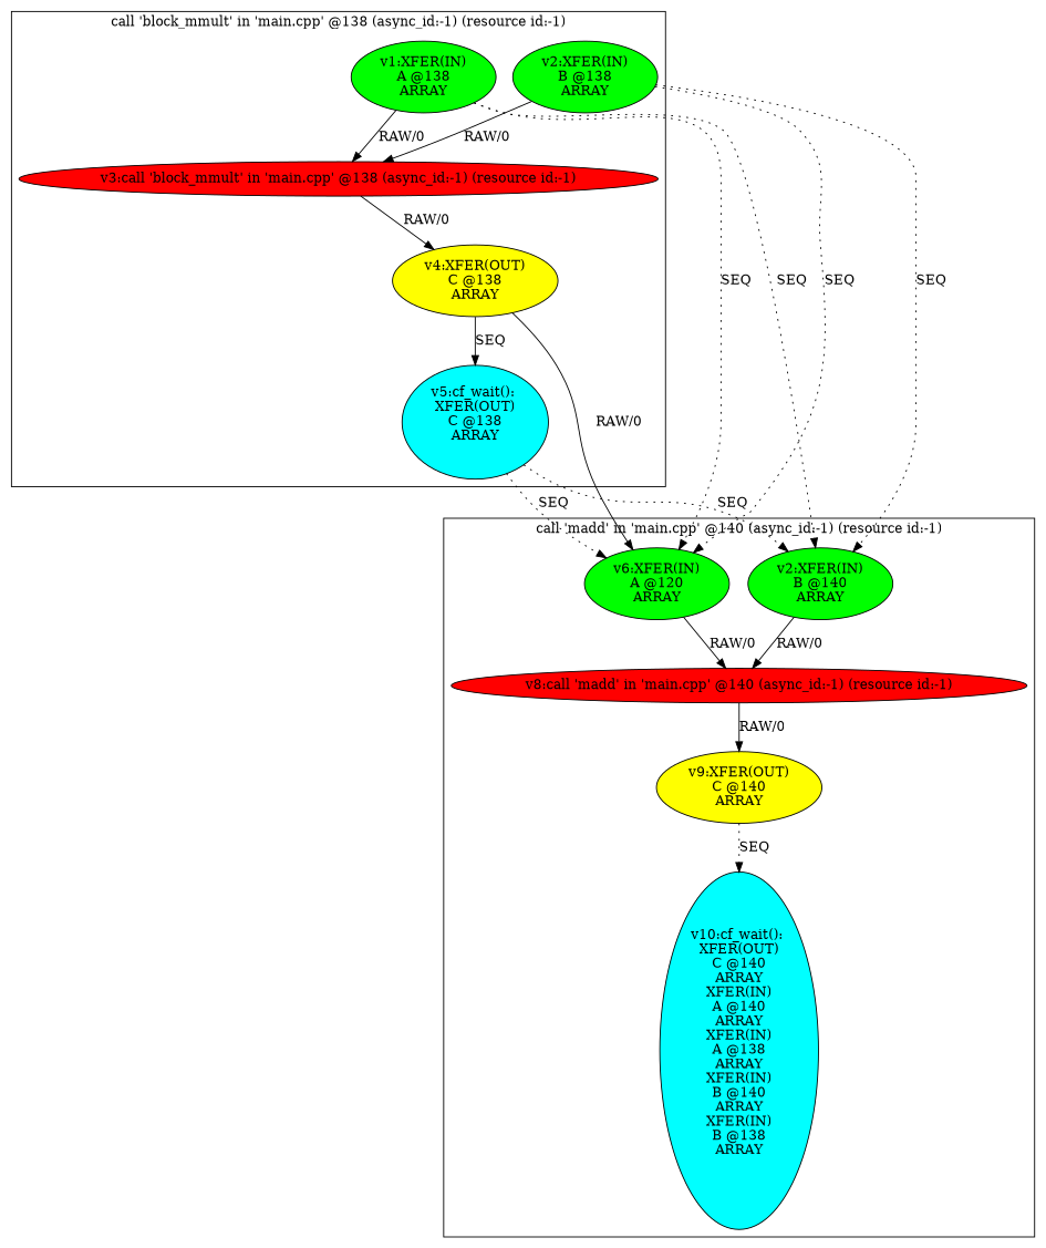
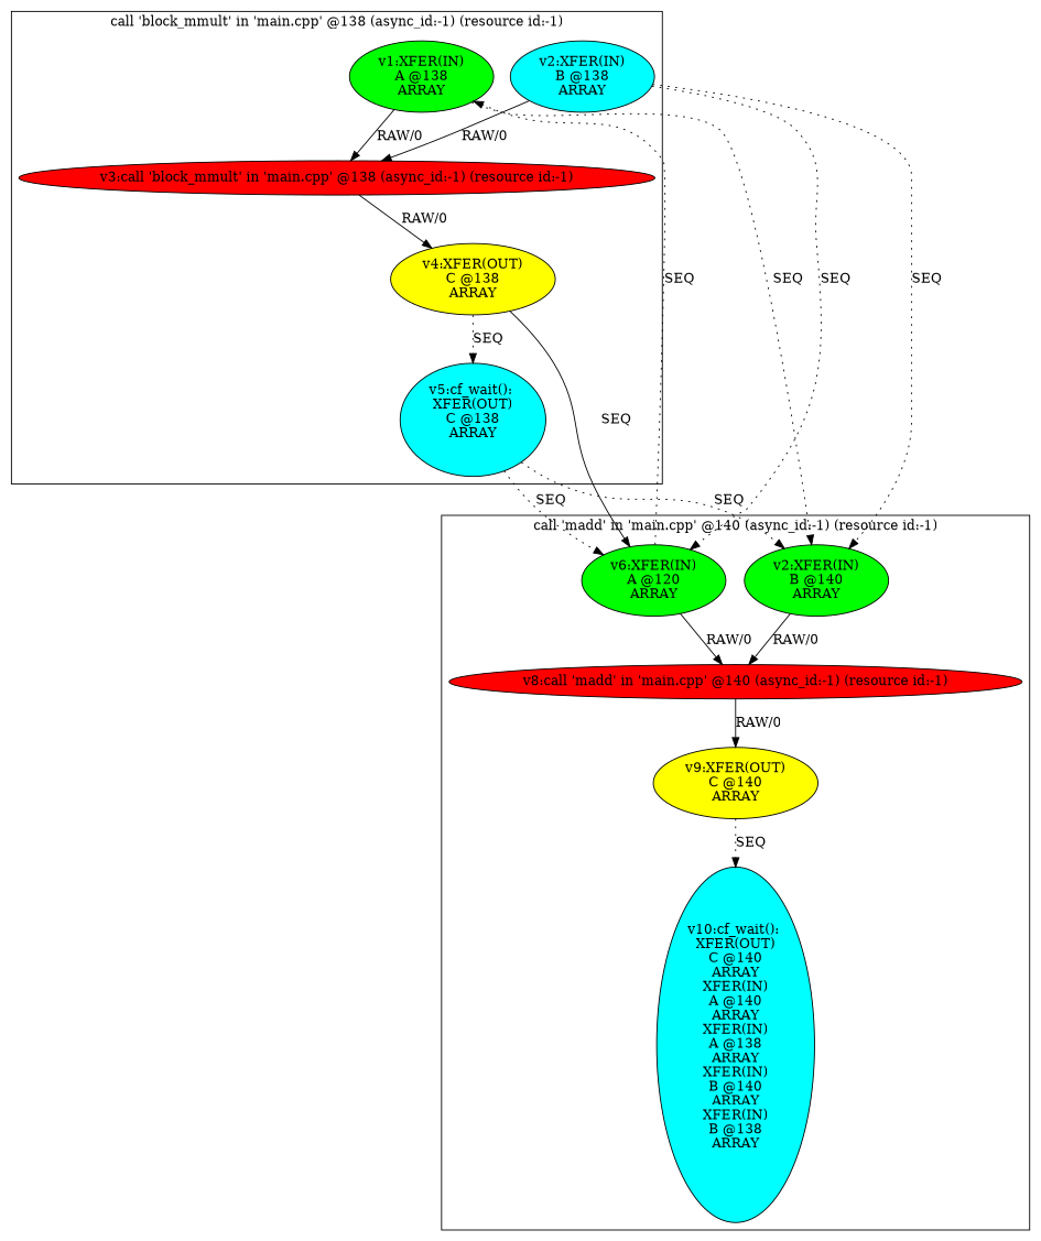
  digraph {
    node [fillcolor=green style=filled]
    edge [style=dotted]
    n1 [label="v1:XFER(IN)\nA @138\nARRAY\n"]
-   n2 [label="v2:XFER(IN)\nB @138\nARRAY\n"]
+   n2 [fillcolor=cyan label="v2:XFER(IN)\nB @138\nARRAY\n"]
    n3 [fillcolor=red label="v3:call 'block_mmult' in 'main.cpp' @138 (async_id:-1) (resource id:-1)\n"]
    n4 [fillcolor=yellow label="v4:XFER(OUT)\nC @138\nARRAY\n"]
    n5 [fillcolor=cyan label="v5:cf_wait(): \nXFER(OUT)\nC @138\nARRAY\n\n"]
    n6 [label="v6:XFER(IN)\nA @120\nARRAY\n"]
    n7 [label="v2:XFER(IN)\nB @140\nARRAY\n"]
    n8 [fillcolor=red label="v8:call 'madd' in 'main.cpp' @140 (async_id:-1) (resource id:-1)\n"]
    n9 [fillcolor=yellow label="v9:XFER(OUT)\nC @140\nARRAY\n"]
    n10 [fillcolor=cyan label="v10:cf_wait(): \nXFER(OUT)\nC @140\nARRAY\nXFER(IN)\nA @140\nARRAY\nXFER(IN)\nA @138\nARRAY\nXFER(IN)\nB @140\nARRAY\nXFER(IN)\nB @138\nARRAY\n\n"]
    subgraph cluster_1 {
      label="call 'block_mmult' in 'main.cpp' @138 (async_id:-1) (resource id:-1)\n"
      n1
      n2
      n3
      n4
      n5
    }
    subgraph cluster_2 {
      label="call 'madd' in 'main.cpp' @140 (async_id:-1) (resource id:-1)\n"
      n6
      n7
      n8
      n9
      n10
    }
    n1 -> n3 [label="RAW/0" style=""]
-   n1 -> n6 [label=SEQ]
+   n6 -> n1 [label=SEQ]
    n1 -> n7 [label=SEQ]
    n2 -> n3 [label="RAW/0" style=""]
    n2 -> n6 [label=SEQ]
    n2 -> n7 [label=SEQ]
    n3 -> n4 [label="RAW/0" style=""]
-   n4 -> n5 [label=SEQ style=solid]
-   n4 -> n6 [label="RAW/0" style=""]
+   n4 -> n5 [label=SEQ]
+   n4 -> n6 [label=SEQ style=""]
    n5 -> n6 [label=SEQ]
    n5 -> n7 [label=SEQ]
    n6 -> n8 [label="RAW/0" style=""]
    n7 -> n8 [label="RAW/0" style=""]
    n8 -> n9 [label="RAW/0" style=""]
    n9 -> n10 [label=SEQ]
  }
